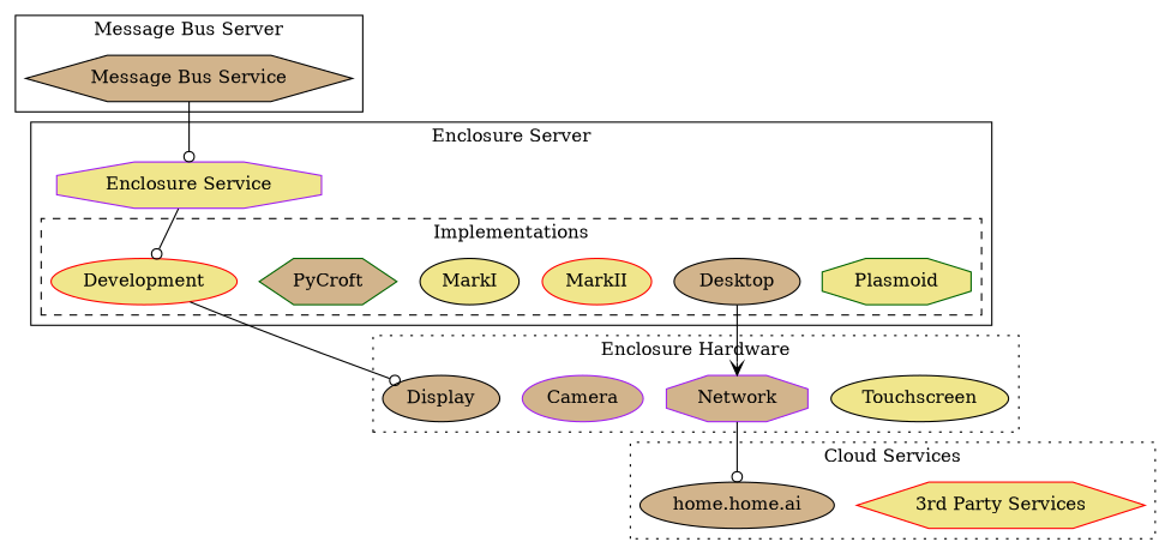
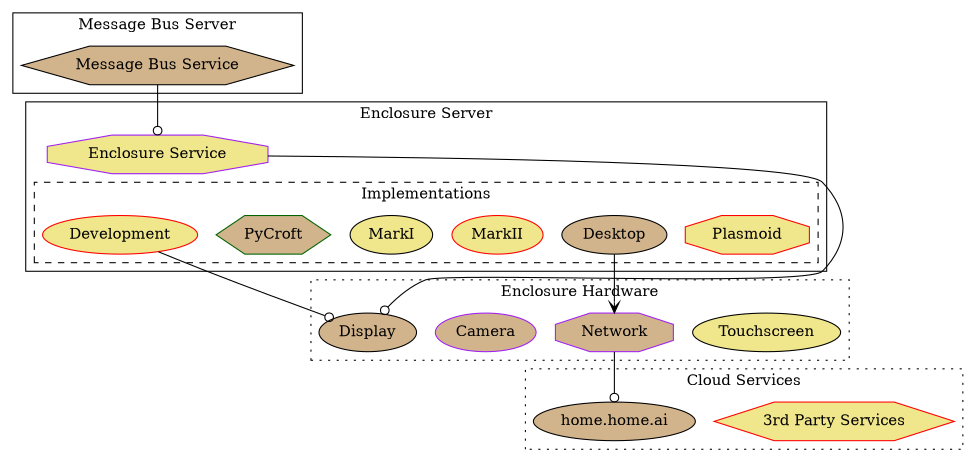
  digraph {
    compound=true
    node [color=black fillcolor=khaki shape=ellipse style=filled]
    edge [arrowhead=odot]
-   Plasmoid [color=darkgreen shape=octagon]
+   Plasmoid [color=red shape=octagon]
    Desktop [fillcolor=tan]
    MarkII [color=red]
    MarkI
    PyCroft [color=darkgreen fillcolor=tan shape=hexagon]
    Development [color=red]
    n7 [color=purple label="Enclosure Service" shape=octagon]
    n8 [fillcolor=tan label="Message Bus Service" shape=hexagon]
    Touchscreen
    Display [fillcolor=tan]
    Camera [color=purple fillcolor=tan]
    Network [color=purple fillcolor=tan shape=octagon]
    n13 [color=red label="3rd Party Services" shape=hexagon]
    n14 [fillcolor=tan label="home.home.ai"]
    subgraph cluster_1 {
      label="Enclosure Server"
      n7
      subgraph cluster_2 {
        label=Implementations
        style=dashed
        Plasmoid
        Desktop
        MarkII
        MarkI
        PyCroft
        Development
      }
    }
    subgraph cluster_3 {
      label="Message Bus Server"
      n8
    }
    subgraph cluster_4 {
      label="Enclosure Hardware"
      style=dotted
      Touchscreen
      Display
      Camera
      Network
    }
    subgraph cluster_5 {
      label="Cloud Services"
      style=dotted
      n13
      n14
    }
    Desktop -> Network [arrowhead=vee]
    Development -> Display
-   n7 -> Development
+   n7 -> Display
    n8 -> n7
    Network -> n14
  }
